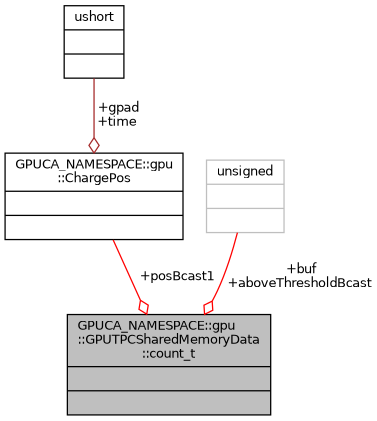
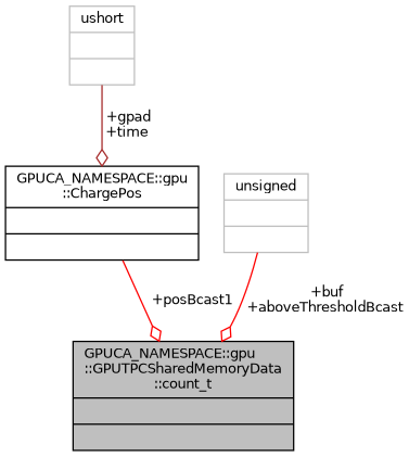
  digraph {
    node [color=black fontname=Helvetica fontsize=10 shape=record]
    edge [arrowhead=odiamond color=red fontname=Helvetica fontsize=10 labelfontname=Helvetica labelfontsize=10 style=solid]
    n1 [fillcolor=grey75 fontcolor=black height=0.2 label="{GPUCA_NAMESPACE::gpu\l::GPUTPCSharedMemoryData\l::count_t\n||}" style=filled width=0.4]
    n2 [height=0.2 label="{GPUCA_NAMESPACE::gpu\l::ChargePos\n||}" width=0.4]
-   n3 [height=0.2 label="{ushort\n||}" width=0.4]
+   n3 [color=grey75 height=0.2 label="{ushort\n||}" width=0.4]
    n4 [color=grey75 height=0.2 label="{unsigned\n||}" width=0.4]
    n2 -> n1 [label=" +posBcast1"]
    n3 -> n2 [color=brown label=" +gpad\n+time"]
    n4 -> n1 [label=" +buf\n+aboveThresholdBcast"]
  }
